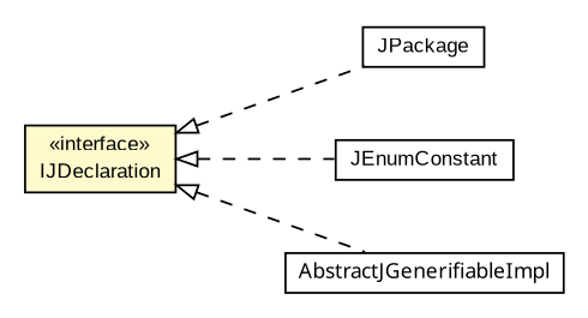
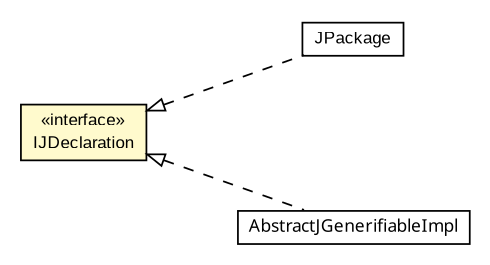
  digraph {
    nodesep=0.25
    rankdir=LR
    ranksep=0.5
    node [fontcolor=black fontname=arial fontsize=10.0 shape=plaintext]
    edge [arrowtail=empty dir=back fontname=arial fontsize=10 headport=p labelfontname=arial labelfontsize=10 style=dashed tailport=p]
    n1 [label=<<table title="com.helger.jcodemodel.JPackage" border="0" cellborder="1" cellspacing="0" cellpadding="2" port="p" href="./JPackage.html"> 		<tr><td><table border="0" cellspacing="0" cellpadding="1"> <tr><td align="center" balign="center"> JPackage </td></tr> 		</table></td></tr> 		</table>>]
-   n2 [label=<<table title="com.helger.jcodemodel.JEnumConstant" border="0" cellborder="1" cellspacing="0" cellpadding="2" port="p" href="./JEnumConstant.html"> 		<tr><td><table border="0" cellspacing="0" cellpadding="1"> <tr><td align="center" balign="center"> JEnumConstant </td></tr> 		</table></td></tr> 		</table>>]
    n3 [label=<<table title="com.helger.jcodemodel.IJDeclaration" border="0" cellborder="1" cellspacing="0" cellpadding="2" port="p" bgcolor="lemonChiffon" href="./IJDeclaration.html"> 		<tr><td><table border="0" cellspacing="0" cellpadding="1"> <tr><td align="center" balign="center"> &#171;interface&#187; </td></tr> <tr><td align="center" balign="center"> IJDeclaration </td></tr> 		</table></td></tr> 		</table>>]
    n4 [label=<<table title="com.helger.jcodemodel.AbstractJGenerifiableImpl" border="0" cellborder="1" cellspacing="0" cellpadding="2" port="p" href="./AbstractJGenerifiableImpl.html"> 		<tr><td><table border="0" cellspacing="0" cellpadding="1"> <tr><td align="center" balign="center"><font face="ariali"> AbstractJGenerifiableImpl </font></td></tr> 		</table></td></tr> 		</table>>]
    n3 -> n1
-   n3 -> n2
    n3 -> n4
  }
